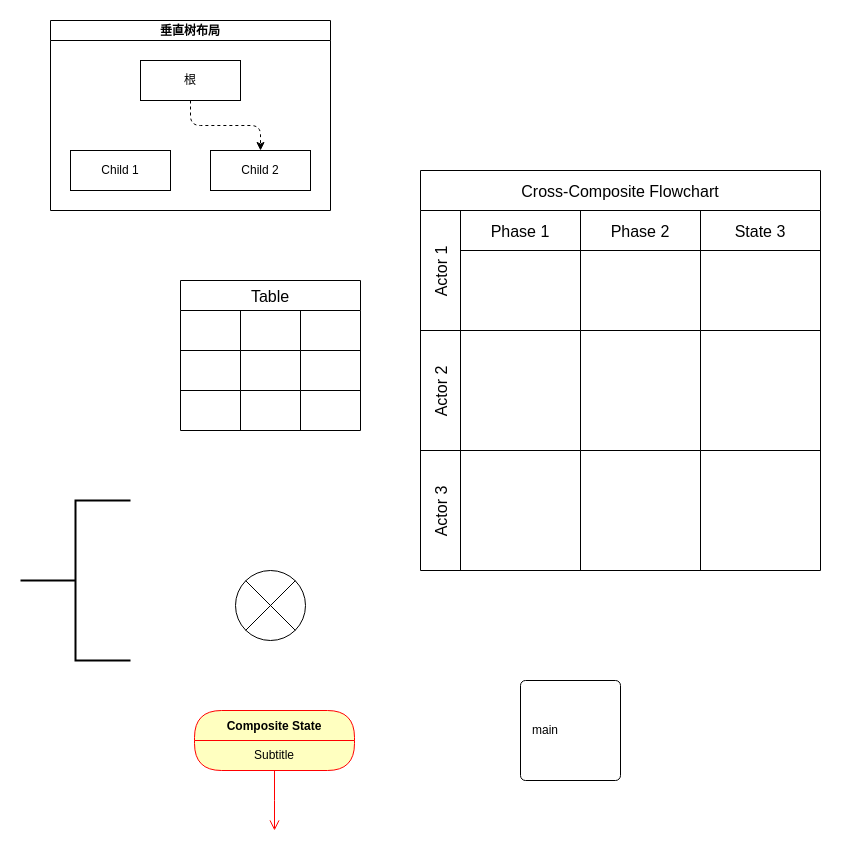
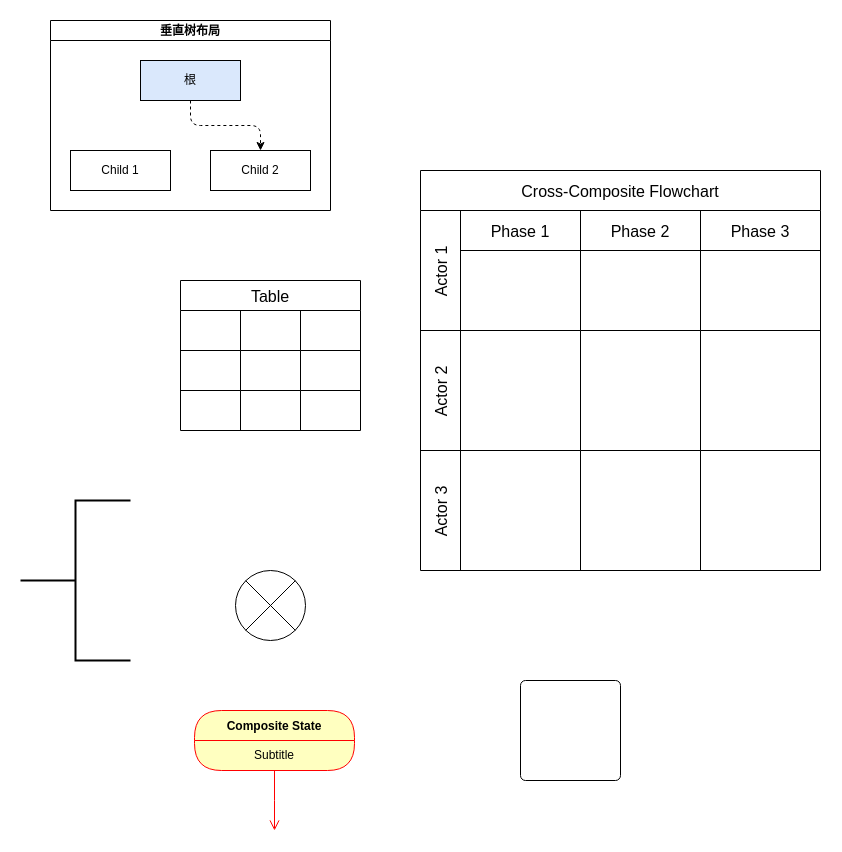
  <mxCell id="0" />
  <mxCell id="1" parent="0" />
  <mxCell id="2" value="Table" style="shape=table;startSize=30;container=1;collapsible=0;childLayout=tableLayout;strokeColor=default;fontSize=16;" vertex="1" parent="1"><mxGeometry x="180" y="280" width="180" height="150" as="geometry" /></mxCell>
  <mxCell id="3" value="" style="shape=tableRow;horizontal=0;startSize=0;swimlaneHead=0;swimlaneBody=0;strokeColor=inherit;top=0;left=0;bottom=0;right=0;collapsible=0;dropTarget=0;fillColor=none;points=[[0,0.5],[1,0.5]];portConstraint=eastwest;fontSize=16;" vertex="1" parent="2"><mxGeometry y="30" width="180" height="40" as="geometry" /></mxCell>
  <mxCell id="4" value="" style="shape=partialRectangle;html=1;whiteSpace=wrap;connectable=0;strokeColor=inherit;overflow=hidden;fillColor=none;top=0;left=0;bottom=0;right=0;pointerEvents=1;fontSize=16;" vertex="1" parent="3"><mxGeometry width="60" height="40" as="geometry"><mxRectangle width="60" height="40" as="alternateBounds" /></mxGeometry></mxCell>
  <mxCell id="5" value="" style="shape=partialRectangle;html=1;whiteSpace=wrap;connectable=0;strokeColor=inherit;overflow=hidden;fillColor=none;top=0;left=0;bottom=0;right=0;pointerEvents=1;fontSize=16;" vertex="1" parent="3"><mxGeometry x="60" width="60" height="40" as="geometry"><mxRectangle width="60" height="40" as="alternateBounds" /></mxGeometry></mxCell>
  <mxCell id="6" value="" style="shape=partialRectangle;html=1;whiteSpace=wrap;connectable=0;strokeColor=inherit;overflow=hidden;fillColor=none;top=0;left=0;bottom=0;right=0;pointerEvents=1;fontSize=16;" vertex="1" parent="3"><mxGeometry x="120" width="60" height="40" as="geometry"><mxRectangle width="60" height="40" as="alternateBounds" /></mxGeometry></mxCell>
  <mxCell id="7" value="" style="shape=tableRow;horizontal=0;startSize=0;swimlaneHead=0;swimlaneBody=0;strokeColor=inherit;top=0;left=0;bottom=0;right=0;collapsible=0;dropTarget=0;fillColor=none;points=[[0,0.5],[1,0.5]];portConstraint=eastwest;fontSize=16;" vertex="1" parent="2"><mxGeometry y="70" width="180" height="40" as="geometry" /></mxCell>
  <mxCell id="8" value="" style="shape=partialRectangle;html=1;whiteSpace=wrap;connectable=0;strokeColor=inherit;overflow=hidden;fillColor=none;top=0;left=0;bottom=0;right=0;pointerEvents=1;fontSize=16;" vertex="1" parent="7"><mxGeometry width="60" height="40" as="geometry"><mxRectangle width="60" height="40" as="alternateBounds" /></mxGeometry></mxCell>
  <mxCell id="9" value="" style="shape=partialRectangle;html=1;whiteSpace=wrap;connectable=0;strokeColor=inherit;overflow=hidden;fillColor=none;top=0;left=0;bottom=0;right=0;pointerEvents=1;fontSize=16;" vertex="1" parent="7"><mxGeometry x="60" width="60" height="40" as="geometry"><mxRectangle width="60" height="40" as="alternateBounds" /></mxGeometry></mxCell>
  <mxCell id="10" value="" style="shape=partialRectangle;html=1;whiteSpace=wrap;connectable=0;strokeColor=inherit;overflow=hidden;fillColor=none;top=0;left=0;bottom=0;right=0;pointerEvents=1;fontSize=16;" vertex="1" parent="7"><mxGeometry x="120" width="60" height="40" as="geometry"><mxRectangle width="60" height="40" as="alternateBounds" /></mxGeometry></mxCell>
  <mxCell id="11" value="" style="shape=tableRow;horizontal=0;startSize=0;swimlaneHead=0;swimlaneBody=0;strokeColor=inherit;top=0;left=0;bottom=0;right=0;collapsible=0;dropTarget=0;fillColor=none;points=[[0,0.5],[1,0.5]];portConstraint=eastwest;fontSize=16;" vertex="1" parent="2"><mxGeometry y="110" width="180" height="40" as="geometry" /></mxCell>
  <mxCell id="12" value="" style="shape=partialRectangle;html=1;whiteSpace=wrap;connectable=0;strokeColor=inherit;overflow=hidden;fillColor=none;top=0;left=0;bottom=0;right=0;pointerEvents=1;fontSize=16;" vertex="1" parent="11"><mxGeometry width="60" height="40" as="geometry"><mxRectangle width="60" height="40" as="alternateBounds" /></mxGeometry></mxCell>
  <mxCell id="13" value="" style="shape=partialRectangle;html=1;whiteSpace=wrap;connectable=0;strokeColor=inherit;overflow=hidden;fillColor=none;top=0;left=0;bottom=0;right=0;pointerEvents=1;fontSize=16;" vertex="1" parent="11"><mxGeometry x="60" width="60" height="40" as="geometry"><mxRectangle width="60" height="40" as="alternateBounds" /></mxGeometry></mxCell>
  <mxCell id="14" value="" style="shape=partialRectangle;html=1;whiteSpace=wrap;connectable=0;strokeColor=inherit;overflow=hidden;fillColor=none;top=0;left=0;bottom=0;right=0;pointerEvents=1;fontSize=16;" vertex="1" parent="11"><mxGeometry x="120" width="60" height="40" as="geometry"><mxRectangle width="60" height="40" as="alternateBounds" /></mxGeometry></mxCell>
  <mxCell id="15" value="Cross-Composite Flowchart" style="shape=table;childLayout=tableLayout;startSize=40;collapsible=0;recursiveResize=0;expand=0;fontSize=16;" vertex="1" parent="1"><mxGeometry x="420" y="170" width="400" height="400" as="geometry" /></mxCell>
  <mxCell id="16" value="Actor 1" style="shape=tableRow;horizontal=0;swimlaneHead=0;swimlaneBody=0;top=0;left=0;strokeColor=inherit;bottom=0;right=0;dropTarget=0;fontStyle=0;fillColor=none;points=[[0,0.5],[1,0.5]];portConstraint=eastwest;startSize=40;collapsible=0;recursiveResize=0;expand=0;fontSize=16;" vertex="1" parent="15"><mxGeometry y="40" width="400" height="120" as="geometry" /></mxCell>
  <mxCell id="17" value="Phase 1" style="swimlane;swimlaneHead=0;swimlaneBody=0;fontStyle=0;strokeColor=inherit;connectable=0;fillColor=none;startSize=40;collapsible=0;recursiveResize=0;expand=0;fontSize=16;" vertex="1" parent="16"><mxGeometry x="40" width="120" height="120" as="geometry"><mxRectangle width="120" height="120" as="alternateBounds" /></mxGeometry></mxCell>
  <mxCell id="18" value="Phase 2" style="swimlane;swimlaneHead=0;swimlaneBody=0;fontStyle=0;strokeColor=inherit;connectable=0;fillColor=none;startSize=40;collapsible=0;recursiveResize=0;expand=0;fontSize=16;" vertex="1" parent="16"><mxGeometry x="160" width="120" height="120" as="geometry"><mxRectangle width="120" height="120" as="alternateBounds" /></mxGeometry></mxCell>
- <mxCell id="19" value="State 3" style="swimlane;swimlaneHead=0;swimlaneBody=0;fontStyle=0;strokeColor=inherit;connectable=0;fillColor=none;startSize=40;collapsible=0;recursiveResize=0;expand=0;fontSize=16;" vertex="1" parent="16"><mxGeometry x="280" width="120" height="120" as="geometry"><mxRectangle width="120" height="120" as="alternateBounds" /></mxGeometry></mxCell>
+ <mxCell id="19" value="Phase 3" style="swimlane;swimlaneHead=0;swimlaneBody=0;fontStyle=0;strokeColor=inherit;connectable=0;fillColor=none;startSize=40;collapsible=0;recursiveResize=0;expand=0;fontSize=16;" vertex="1" parent="16"><mxGeometry x="280" width="120" height="120" as="geometry"><mxRectangle width="120" height="120" as="alternateBounds" /></mxGeometry></mxCell>
  <mxCell id="20" value="Actor 2" style="shape=tableRow;horizontal=0;swimlaneHead=0;swimlaneBody=0;top=0;left=0;strokeColor=inherit;bottom=0;right=0;dropTarget=0;fontStyle=0;fillColor=none;points=[[0,0.5],[1,0.5]];portConstraint=eastwest;startSize=40;collapsible=0;recursiveResize=0;expand=0;fontSize=16;" vertex="1" parent="15"><mxGeometry y="160" width="400" height="120" as="geometry" /></mxCell>
  <mxCell id="21" value="" style="swimlane;swimlaneHead=0;swimlaneBody=0;fontStyle=0;connectable=0;strokeColor=inherit;fillColor=none;startSize=0;collapsible=0;recursiveResize=0;expand=0;fontSize=16;" vertex="1" parent="20"><mxGeometry x="40" width="120" height="120" as="geometry"><mxRectangle width="120" height="120" as="alternateBounds" /></mxGeometry></mxCell>
  <mxCell id="22" value="" style="swimlane;swimlaneHead=0;swimlaneBody=0;fontStyle=0;connectable=0;strokeColor=inherit;fillColor=none;startSize=0;collapsible=0;recursiveResize=0;expand=0;fontSize=16;" vertex="1" parent="20"><mxGeometry x="160" width="120" height="120" as="geometry"><mxRectangle width="120" height="120" as="alternateBounds" /></mxGeometry></mxCell>
  <mxCell id="23" value="" style="swimlane;swimlaneHead=0;swimlaneBody=0;fontStyle=0;connectable=0;strokeColor=inherit;fillColor=none;startSize=0;collapsible=0;recursiveResize=0;expand=0;fontSize=16;" vertex="1" parent="20"><mxGeometry x="280" width="120" height="120" as="geometry"><mxRectangle width="120" height="120" as="alternateBounds" /></mxGeometry></mxCell>
  <mxCell id="24" value="Actor 3" style="shape=tableRow;horizontal=0;swimlaneHead=0;swimlaneBody=0;top=0;left=0;strokeColor=inherit;bottom=0;right=0;dropTarget=0;fontStyle=0;fillColor=none;points=[[0,0.5],[1,0.5]];portConstraint=eastwest;startSize=40;collapsible=0;recursiveResize=0;expand=0;fontSize=16;" vertex="1" parent="15"><mxGeometry y="280" width="400" height="120" as="geometry" /></mxCell>
  <mxCell id="25" value="" style="swimlane;swimlaneHead=0;swimlaneBody=0;fontStyle=0;connectable=0;strokeColor=inherit;fillColor=none;startSize=0;collapsible=0;recursiveResize=0;expand=0;fontSize=16;" vertex="1" parent="24"><mxGeometry x="40" width="120" height="120" as="geometry"><mxRectangle width="120" height="120" as="alternateBounds" /></mxGeometry></mxCell>
  <mxCell id="26" value="" style="swimlane;swimlaneHead=0;swimlaneBody=0;fontStyle=0;connectable=0;strokeColor=inherit;fillColor=none;startSize=0;collapsible=0;recursiveResize=0;expand=0;fontSize=16;" vertex="1" parent="24"><mxGeometry x="160" width="120" height="120" as="geometry"><mxRectangle width="120" height="120" as="alternateBounds" /></mxGeometry></mxCell>
  <mxCell id="27" value="" style="swimlane;swimlaneHead=0;swimlaneBody=0;fontStyle=0;connectable=0;strokeColor=inherit;fillColor=none;startSize=0;collapsible=0;recursiveResize=0;expand=0;fontSize=16;" vertex="1" parent="24"><mxGeometry x="280" width="120" height="120" as="geometry"><mxRectangle width="120" height="120" as="alternateBounds" /></mxGeometry></mxCell>
  <mxCell id="28" value="垂直树布局" style="swimlane;startSize=20;horizontal=1;childLayout=treeLayout;horizontalTree=0;resizable=0;containerType=tree;fontSize=12;" vertex="1" parent="1"><mxGeometry x="50" y="20" width="280" height="190" as="geometry" /></mxCell>
- <mxCell id="29" value="&lt;font style=&quot;vertical-align: inherit;&quot;&gt;&lt;font style=&quot;vertical-align: inherit;&quot;&gt;根&lt;/font&gt;&lt;/font&gt;" style="whiteSpace=wrap;html=1;" vertex="1" parent="28"><mxGeometry x="90" y="40" width="100" height="40" as="geometry" /></mxCell>
+ <mxCell id="29" value="&lt;font style=&quot;vertical-align: inherit;&quot;&gt;&lt;font style=&quot;vertical-align: inherit;&quot;&gt;根&lt;/font&gt;&lt;/font&gt;" style="whiteSpace=wrap;html=1;fillColor=#dae8fc;" vertex="1" parent="28"><mxGeometry x="90" y="40" width="100" height="40" as="geometry" /></mxCell>
  <mxCell id="30" value="Child 1" style="whiteSpace=wrap;html=1;" vertex="1" parent="28"><mxGeometry x="20" y="130" width="100" height="40" as="geometry" /></mxCell>
  <mxCell id="31" value="Child 2" style="whiteSpace=wrap;html=1;" vertex="1" parent="28"><mxGeometry x="160" y="130" width="100" height="40" as="geometry" /></mxCell>
  <mxCell id="32" value="" style="edgeStyle=elbowEdgeStyle;elbow=vertical;html=1;rounded=1;curved=0;sourcePerimeterSpacing=0;targetPerimeterSpacing=0;startSize=6;endSize=6;dashed=1;" edge="1" parent="28" source="29" target="31"><mxGeometry relative="1" as="geometry" /></mxCell>
  <mxCell id="33" value="" style="strokeWidth=2;html=1;shape=mxgraph.flowchart.annotation_2;align=left;labelPosition=right;pointerEvents=1;" vertex="1" parent="1"><mxGeometry x="20" y="500" width="110" height="160" as="geometry" /></mxCell>
  <mxCell id="34" value="" style="verticalLabelPosition=bottom;verticalAlign=top;html=1;shape=mxgraph.flowchart.or;" vertex="1" parent="1"><mxGeometry x="235" y="570" width="70" height="70" as="geometry" /></mxCell>
  <mxCell id="35" value="" style="rounded=1;absoluteArcSize=1;html=1;arcSize=10;" vertex="1" parent="1"><mxGeometry x="520" y="680" width="100" height="100" as="geometry" /></mxCell>
- <mxCell id="36" value="main" style="html=1;shape=mxgraph.er.anchor;whiteSpace=wrap;" vertex="1" parent="35"><mxGeometry width="50" height="100" as="geometry" /></mxCell>
  <mxCell id="37" value="Composite State" style="swimlane;fontStyle=1;align=center;verticalAlign=middle;childLayout=stackLayout;horizontal=1;startSize=30;horizontalStack=0;resizeParent=0;resizeLast=1;container=0;fontColor=#000000;collapsible=0;rounded=1;arcSize=30;strokeColor=#ff0000;fillColor=#ffffc0;swimlaneFillColor=#ffffc0;dropTarget=0;" vertex="1" parent="1"><mxGeometry x="194" y="710" width="160" height="60" as="geometry" /></mxCell>
  <mxCell id="38" value="Subtitle" style="text;html=1;strokeColor=none;fillColor=none;align=center;verticalAlign=middle;spacingLeft=4;spacingRight=4;whiteSpace=wrap;overflow=hidden;rotatable=0;fontColor=#000000;" vertex="1" parent="37"><mxGeometry y="30" width="160" height="30" as="geometry" /></mxCell>
  <mxCell id="39" value="" style="edgeStyle=orthogonalEdgeStyle;html=1;verticalAlign=bottom;endArrow=open;endSize=8;strokeColor=#ff0000;rounded=0;" edge="1" source="37" parent="1"><mxGeometry relative="1" as="geometry"><mxPoint x="274" y="830" as="targetPoint" /></mxGeometry></mxCell>
